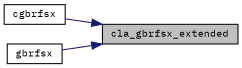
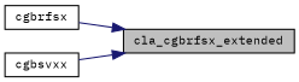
  digraph {
    fontname="IBM Plex Mono"
    rankdir=RL
    node [color=black fillcolor=white fontname="IBM Plex Mono" fontsize=10 shape=record style=filled]
    edge [color=midnightblue dir=back fontname="IBM Plex Mono" fontsize=10 labelfontname=Helvetica labelfontsize=10 style=solid]
-   n1 [fillcolor=grey75 fontcolor=black height=0.2 label=cla_gbrfsx_extended width=0.4]
+   n1 [fillcolor=grey75 fontcolor=black height=0.2 label=cla_cgbrfsx_extended width=0.4]
    n2 [height=0.2 label=cgbrfsx width=0.4]
-   n3 [height=0.2 label=gbrfsx width=0.4]
+   n3 [height=0.2 label=cgbsvxx width=0.4]
    n1 -> n2
    n1 -> n3
  }
